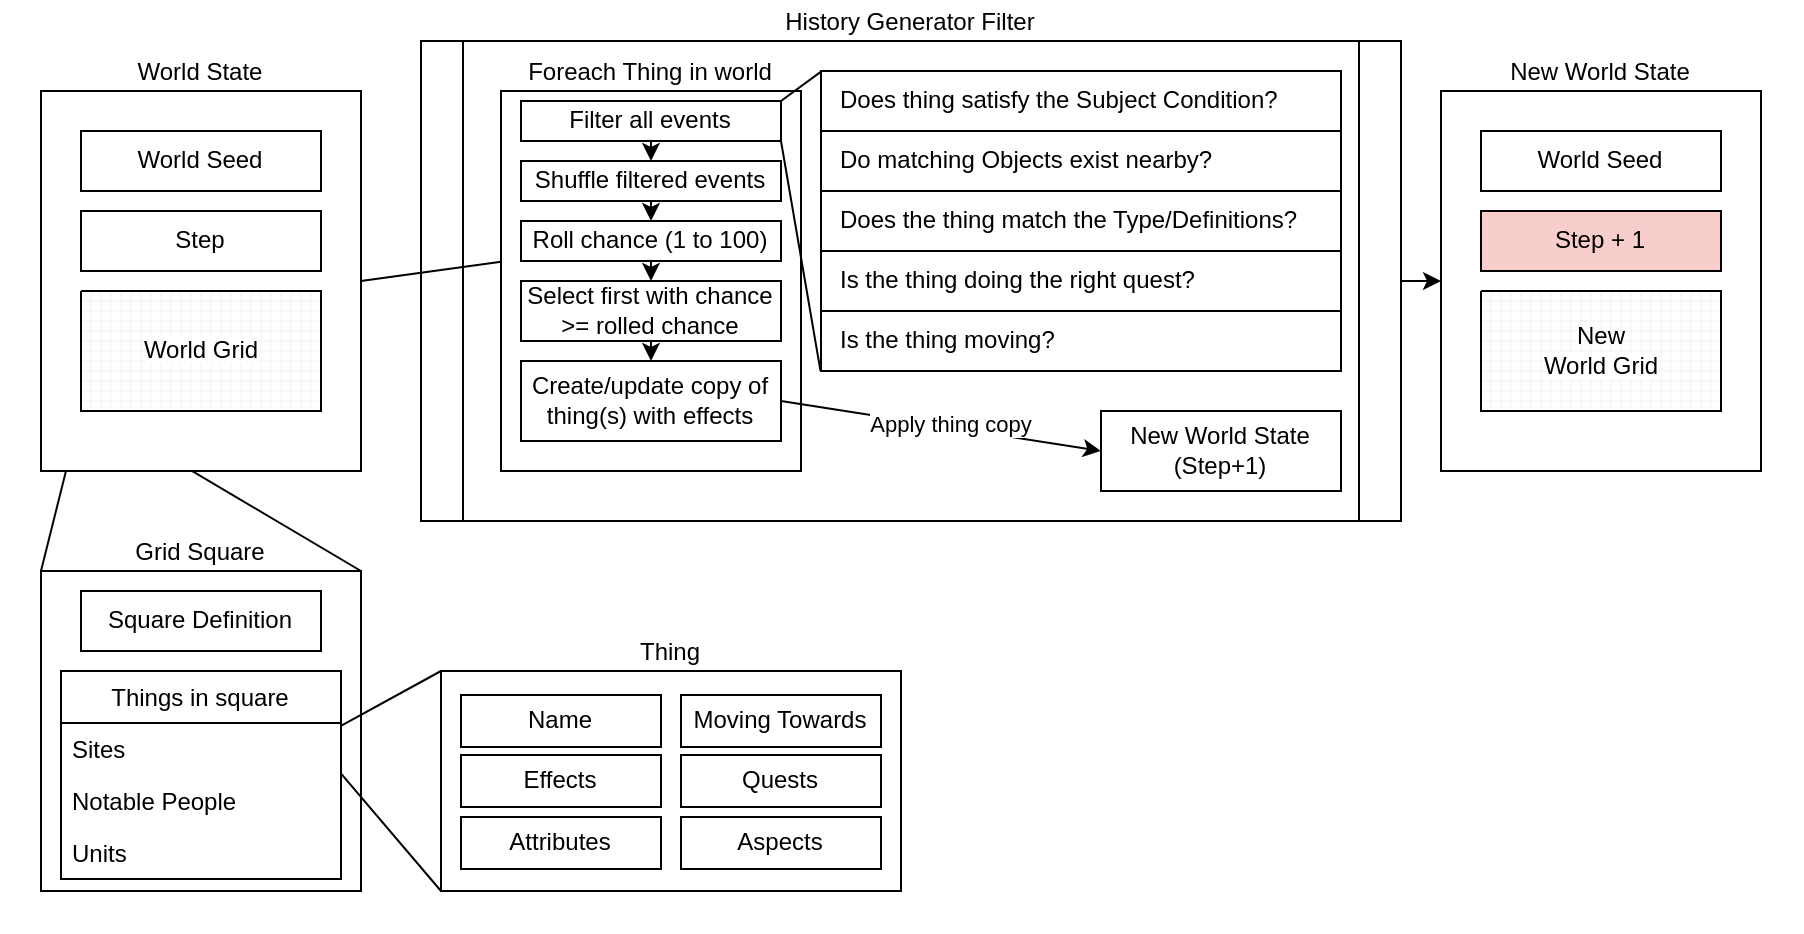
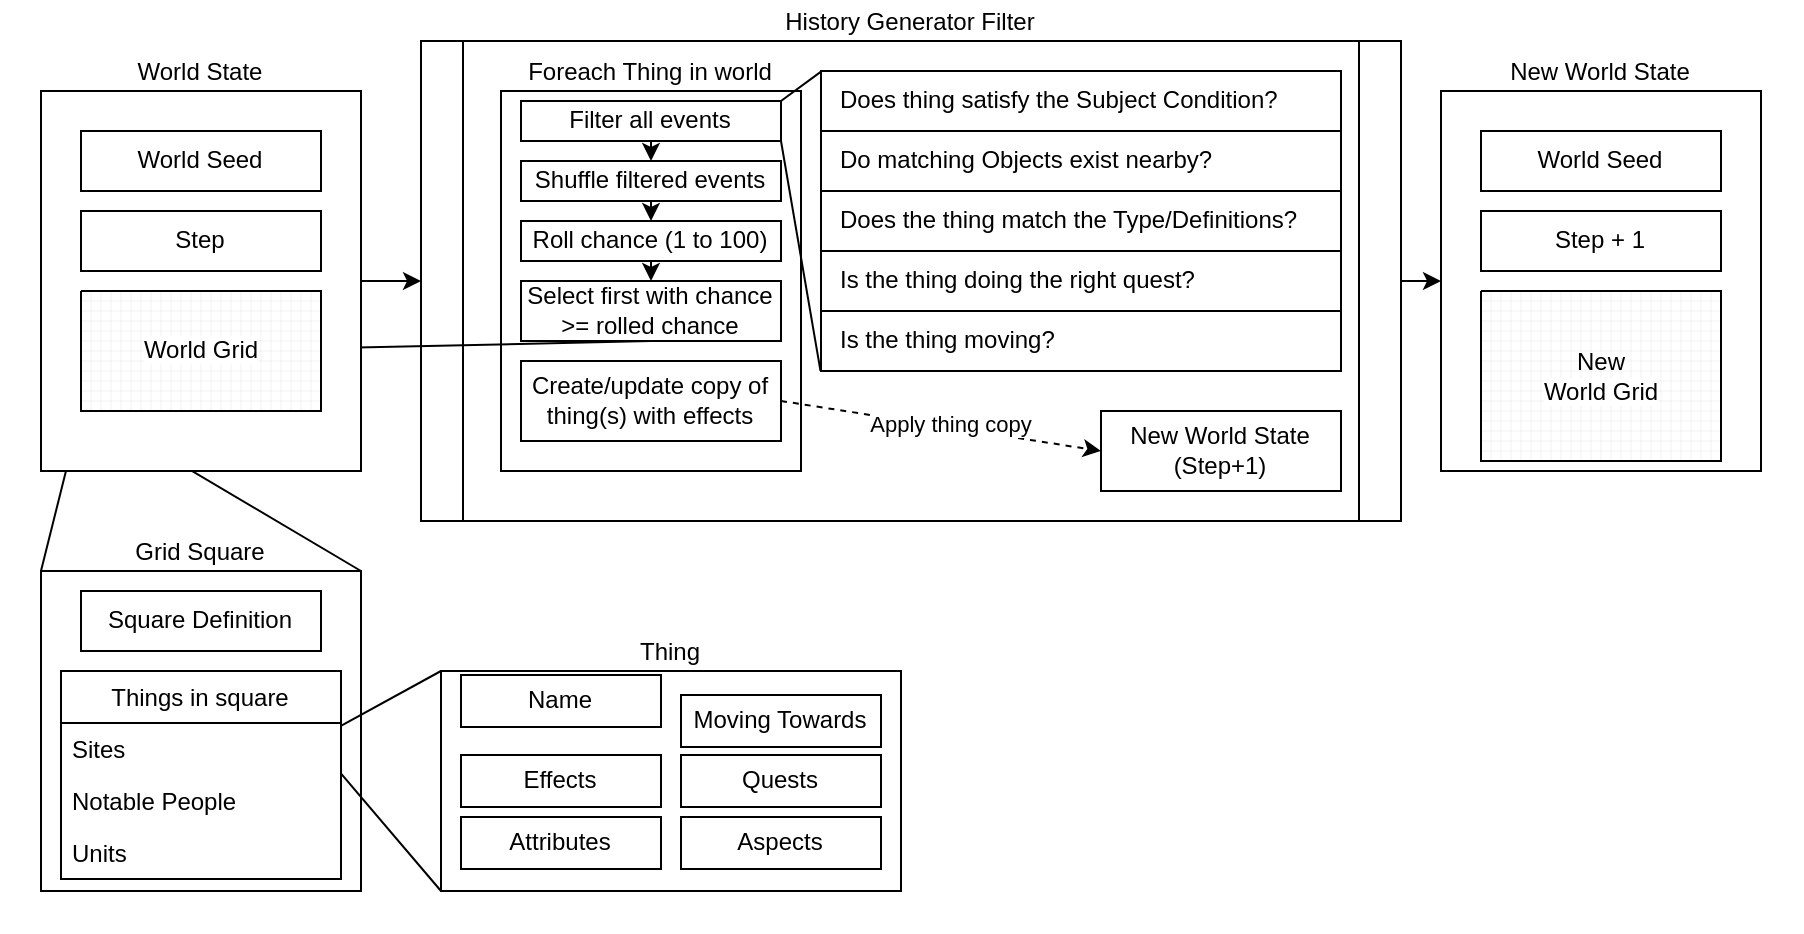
  <mxCell id="0" />
  <mxCell id="1" parent="0" />
  <mxCell id="2" style="edgeStyle=orthogonalEdgeStyle;rounded=0;orthogonalLoop=1;jettySize=auto;html=1;" parent="1" source="3" edge="1"><mxGeometry relative="1" as="geometry"><mxPoint x="720" y="139.966" as="targetPoint" /></mxGeometry></mxCell>
  <mxCell id="3" value="&lt;div&gt;History Generator Filter&lt;/div&gt;" style="shape=process;whiteSpace=wrap;html=1;backgroundOutline=1;labelPosition=center;verticalLabelPosition=top;align=center;verticalAlign=bottom;size=0.042;" parent="1" vertex="1"><mxGeometry x="210" y="20" width="490" height="240" as="geometry" /></mxCell>
  <mxCell id="4" value="&lt;div&gt;Grid Square&lt;/div&gt;" style="rounded=0;whiteSpace=wrap;html=1;labelPosition=center;verticalLabelPosition=top;align=center;verticalAlign=bottom;" parent="1" vertex="1"><mxGeometry x="20" y="285" width="160" height="160" as="geometry" /></mxCell>
  <mxCell id="5" value="" style="endArrow=none;html=1;entryX=0;entryY=1;entryDx=0;entryDy=0;entryPerimeter=0;" parent="1" target="46" edge="1"><mxGeometry width="50" height="50" relative="1" as="geometry"><mxPoint x="20" y="285" as="sourcePoint" /><mxPoint x="70" y="235" as="targetPoint" /></mxGeometry></mxCell>
  <mxCell id="6" value="" style="endArrow=none;html=1;entryX=0.038;entryY=0.997;entryDx=0;entryDy=0;entryPerimeter=0;" parent="1" target="46" edge="1"><mxGeometry width="50" height="50" relative="1" as="geometry"><mxPoint x="180" y="285" as="sourcePoint" /><mxPoint x="48" y="207" as="targetPoint" /></mxGeometry></mxCell>
  <mxCell id="7" value="Square Definition" style="rounded=0;whiteSpace=wrap;html=1;" parent="1" vertex="1"><mxGeometry x="40" y="295" width="120" height="30" as="geometry" /></mxCell>
  <mxCell id="8" value="Things in square" style="swimlane;fontStyle=0;childLayout=stackLayout;horizontal=1;startSize=26;fillColor=none;horizontalStack=0;resizeParent=1;resizeParentMax=0;resizeLast=0;collapsible=1;marginBottom=0;" parent="1" vertex="1"><mxGeometry x="30" y="335" width="140" height="104" as="geometry"><mxRectangle x="50" y="570" width="130" height="26" as="alternateBounds" /></mxGeometry></mxCell>
  <mxCell id="9" value="Sites" style="text;strokeColor=none;fillColor=none;align=left;verticalAlign=top;spacingLeft=4;spacingRight=4;overflow=hidden;rotatable=0;points=[[0,0.5],[1,0.5]];portConstraint=eastwest;" parent="8" vertex="1"><mxGeometry y="26" width="140" height="26" as="geometry" /></mxCell>
  <mxCell id="10" value="Notable People" style="text;strokeColor=none;fillColor=none;align=left;verticalAlign=top;spacingLeft=4;spacingRight=4;overflow=hidden;rotatable=0;points=[[0,0.5],[1,0.5]];portConstraint=eastwest;" parent="8" vertex="1"><mxGeometry y="52" width="140" height="26" as="geometry" /></mxCell>
  <mxCell id="11" value="Units" style="text;strokeColor=none;fillColor=none;align=left;verticalAlign=top;spacingLeft=4;spacingRight=4;overflow=hidden;rotatable=0;points=[[0,0.5],[1,0.5]];portConstraint=eastwest;" parent="8" vertex="1"><mxGeometry y="78" width="140" height="26" as="geometry" /></mxCell>
  <mxCell id="12" value="&lt;div&gt;Thing&lt;/div&gt;" style="rounded=0;whiteSpace=wrap;html=1;labelPosition=center;verticalLabelPosition=top;align=center;verticalAlign=bottom;" parent="1" vertex="1"><mxGeometry x="220" y="335" width="230" height="110" as="geometry" /></mxCell>
- <mxCell id="13" value="Name" style="rounded=0;whiteSpace=wrap;html=1;" parent="1" vertex="1"><mxGeometry x="230" y="347" width="100" height="26" as="geometry" /></mxCell>
+ <mxCell id="13" value="Name" style="rounded=0;whiteSpace=wrap;html=1;" parent="1" vertex="1"><mxGeometry x="230" y="337" width="100" height="26" as="geometry" /></mxCell>
  <mxCell id="14" value="Effects" style="rounded=0;whiteSpace=wrap;html=1;" parent="1" vertex="1"><mxGeometry x="230" y="377" width="100" height="26" as="geometry" /></mxCell>
  <mxCell id="15" value="Attributes" style="rounded=0;whiteSpace=wrap;html=1;" parent="1" vertex="1"><mxGeometry x="230" y="408" width="100" height="26" as="geometry" /></mxCell>
  <mxCell id="16" value="" style="endArrow=none;html=1;entryX=0;entryY=0;entryDx=0;entryDy=0;exitX=0.998;exitY=0.06;exitDx=0;exitDy=0;exitPerimeter=0;" parent="1" source="9" target="12" edge="1"><mxGeometry width="50" height="50" relative="1" as="geometry"><mxPoint x="270" y="455" as="sourcePoint" /><mxPoint x="320" y="405" as="targetPoint" /></mxGeometry></mxCell>
  <mxCell id="17" value="" style="endArrow=none;html=1;exitX=0;exitY=1;exitDx=0;exitDy=0;entryX=0.998;entryY=-0.042;entryDx=0;entryDy=0;entryPerimeter=0;" parent="1" source="12" target="10" edge="1"><mxGeometry width="50" height="50" relative="1" as="geometry"><mxPoint x="270" y="455" as="sourcePoint" /><mxPoint x="320" y="405" as="targetPoint" /></mxGeometry></mxCell>
- <mxCell id="18" value="" style="endArrow=classic;html=1;exitX=1;exitY=0.5;exitDx=0;exitDy=0;" parent="1" source="45" target="22" edge="1"><mxGeometry width="50" height="50" relative="1" as="geometry"><mxPoint x="360" y="225" as="sourcePoint" /><mxPoint x="410" y="175" as="targetPoint" /></mxGeometry></mxCell>
+ <mxCell id="18" value="" style="endArrow=classic;html=1;exitX=1;exitY=0.5;exitDx=0;exitDy=0;entryX=0;entryY=0.5;entryDx=0;entryDy=0;" parent="1" source="45" target="3" edge="1"><mxGeometry width="50" height="50" relative="1" as="geometry"><mxPoint x="360" y="225" as="sourcePoint" /><mxPoint x="410" y="175" as="targetPoint" /></mxGeometry></mxCell>
  <mxCell id="19" value="New World State (Step+1)" style="rounded=0;whiteSpace=wrap;html=1;" parent="1" vertex="1"><mxGeometry x="550" y="205" width="120" height="40" as="geometry" /></mxCell>
  <mxCell id="20" value="" style="group;labelPosition=center;verticalLabelPosition=top;align=center;verticalAlign=bottom;" parent="1" vertex="1" connectable="0"><mxGeometry x="250" y="45" width="150" height="190" as="geometry" /></mxCell>
  <mxCell id="21" value="Foreach Thing in world" style="rounded=0;whiteSpace=wrap;html=1;labelPosition=center;verticalLabelPosition=top;align=center;verticalAlign=bottom;" parent="20" vertex="1"><mxGeometry width="150" height="190" as="geometry" /></mxCell>
  <mxCell id="22" value="Roll chance (1 to 100)" style="rounded=0;whiteSpace=wrap;html=1;" parent="20" vertex="1"><mxGeometry x="10" y="65" width="130" height="20" as="geometry" /></mxCell>
  <mxCell id="23" value="Filter all events" style="rounded=0;whiteSpace=wrap;html=1;" parent="20" vertex="1"><mxGeometry x="10" y="5" width="130" height="20" as="geometry" /></mxCell>
  <mxCell id="24" value="Shuffle filtered events" style="rounded=0;whiteSpace=wrap;html=1;" parent="20" vertex="1"><mxGeometry x="10" y="35" width="130" height="20" as="geometry" /></mxCell>
  <mxCell id="25" value="Select first with chance &amp;gt;= rolled chance" style="rounded=0;whiteSpace=wrap;html=1;" parent="20" vertex="1"><mxGeometry x="10" y="95" width="130" height="30" as="geometry" /></mxCell>
  <mxCell id="26" value="Create/update copy of thing(s) with effects" style="rounded=0;whiteSpace=wrap;html=1;" parent="20" vertex="1"><mxGeometry x="10" y="135" width="130" height="40" as="geometry" /></mxCell>
  <mxCell id="27" value="" style="endArrow=classic;html=1;exitX=0.5;exitY=1;exitDx=0;exitDy=0;" parent="20" source="23" target="24" edge="1"><mxGeometry width="50" height="50" relative="1" as="geometry"><mxPoint x="380" y="370" as="sourcePoint" /><mxPoint x="430" y="320" as="targetPoint" /></mxGeometry></mxCell>
  <mxCell id="28" value="" style="endArrow=classic;html=1;exitX=0.5;exitY=1;exitDx=0;exitDy=0;entryX=0.5;entryY=0;entryDx=0;entryDy=0;" parent="20" source="24" target="22" edge="1"><mxGeometry width="50" height="50" relative="1" as="geometry"><mxPoint x="380" y="370" as="sourcePoint" /><mxPoint x="430" y="320" as="targetPoint" /></mxGeometry></mxCell>
  <mxCell id="29" value="" style="endArrow=classic;html=1;exitX=0.5;exitY=1;exitDx=0;exitDy=0;entryX=0.5;entryY=0;entryDx=0;entryDy=0;" parent="20" source="22" target="25" edge="1"><mxGeometry width="50" height="50" relative="1" as="geometry"><mxPoint x="380" y="370" as="sourcePoint" /><mxPoint x="430" y="320" as="targetPoint" /></mxGeometry></mxCell>
- <mxCell id="30" value="" style="endArrow=classic;html=1;exitX=0.5;exitY=1;exitDx=0;exitDy=0;entryX=0.5;entryY=0;entryDx=0;entryDy=0;" parent="20" source="25" target="26" edge="1"><mxGeometry width="50" height="50" relative="1" as="geometry"><mxPoint x="380" y="370" as="sourcePoint" /><mxPoint x="430" y="320" as="targetPoint" /></mxGeometry></mxCell>
+ <mxCell id="30" value="" style="endArrow=classic;html=1;exitX=0.5;exitY=1;exitDx=0;exitDy=0;" parent="20" source="25" target="46" edge="1"><mxGeometry width="50" height="50" relative="1" as="geometry"><mxPoint x="380" y="370" as="sourcePoint" /><mxPoint x="430" y="320" as="targetPoint" /></mxGeometry></mxCell>
  <mxCell id="31" value="" style="html=1;shadow=0;dashed=0;shape=mxgraph.bootstrap.rrect;rSize=0;html=1;whiteSpace=wrap;fillColor=#FFFFFF;fontColor=#000000;strokeWidth=1;perimeterSpacing=1;fillOpacity=100;" parent="1" vertex="1"><mxGeometry x="410" y="35" width="260" height="150" as="geometry" /></mxCell>
  <mxCell id="32" value="Does thing satisfy the Subject Condition?" style="strokeColor=inherit;fillColor=inherit;gradientColor=inherit;fontColor=inherit;html=1;shadow=0;dashed=0;shape=mxgraph.bootstrap.topButton;rSize=0;perimeter=none;whiteSpace=wrap;resizeWidth=1;align=left;spacing=10;" parent="31" vertex="1"><mxGeometry width="260" height="30" relative="1" as="geometry" /></mxCell>
  <mxCell id="33" value="Do matching Objects exist nearby?" style="strokeColor=inherit;fillColor=inherit;gradientColor=inherit;fontColor=inherit;html=1;shadow=0;dashed=0;perimeter=none;whiteSpace=wrap;resizeWidth=1;align=left;spacing=10;" parent="31" vertex="1"><mxGeometry width="260" height="30" relative="1" as="geometry"><mxPoint y="30" as="offset" /></mxGeometry></mxCell>
  <mxCell id="34" value="Does the thing match the Type/Definitions?" style="strokeColor=inherit;fillColor=inherit;gradientColor=inherit;fontColor=inherit;html=1;shadow=0;dashed=0;perimeter=none;whiteSpace=wrap;resizeWidth=1;align=left;spacing=10;" parent="31" vertex="1"><mxGeometry width="260" height="30" relative="1" as="geometry"><mxPoint y="60" as="offset" /></mxGeometry></mxCell>
  <mxCell id="35" value="Is the thing doing the right quest?" style="strokeColor=inherit;fillColor=inherit;gradientColor=inherit;fontColor=inherit;html=1;shadow=0;dashed=0;perimeter=none;whiteSpace=wrap;resizeWidth=1;align=left;spacing=10;" parent="31" vertex="1"><mxGeometry width="260" height="30" relative="1" as="geometry"><mxPoint y="90" as="offset" /></mxGeometry></mxCell>
  <mxCell id="36" value="Is the thing moving?" style="strokeColor=inherit;fillColor=inherit;gradientColor=inherit;fontColor=inherit;html=1;shadow=0;dashed=0;shape=mxgraph.bootstrap.bottomButton;rSize=0;perimeter=none;whiteSpace=wrap;resizeWidth=1;resizeHeight=0;align=left;spacing=10;" parent="31" vertex="1"><mxGeometry y="1" width="260" height="30" relative="1" as="geometry"><mxPoint y="-30" as="offset" /></mxGeometry></mxCell>
  <mxCell id="37" value="" style="endArrow=none;html=1;exitX=1;exitY=0;exitDx=0;exitDy=0;entryX=0.002;entryY=-0.002;entryDx=0;entryDy=0;entryPerimeter=0;" parent="1" source="23" target="32" edge="1"><mxGeometry width="50" height="50" relative="1" as="geometry"><mxPoint x="360" y="135" as="sourcePoint" /><mxPoint x="410" y="85" as="targetPoint" /></mxGeometry></mxCell>
  <mxCell id="38" value="" style="endArrow=none;html=1;exitX=1;exitY=1;exitDx=0;exitDy=0;entryX=-0.001;entryY=0.998;entryDx=0;entryDy=0;entryPerimeter=0;" parent="1" source="23" target="36" edge="1"><mxGeometry width="50" height="50" relative="1" as="geometry"><mxPoint x="360" y="135" as="sourcePoint" /><mxPoint x="410" y="85" as="targetPoint" /></mxGeometry></mxCell>
- <mxCell id="39" value="" style="endArrow=classic;html=1;exitX=1;exitY=0.5;exitDx=0;exitDy=0;entryX=0;entryY=0.5;entryDx=0;entryDy=0;" parent="1" source="26" target="19" edge="1"><mxGeometry width="50" height="50" relative="1" as="geometry"><mxPoint x="530" y="135" as="sourcePoint" /><mxPoint x="580" y="85" as="targetPoint" /></mxGeometry></mxCell>
+ <mxCell id="39" value="" style="endArrow=classic;html=1;exitX=1;exitY=0.5;exitDx=0;exitDy=0;entryX=0;entryY=0.5;entryDx=0;entryDy=0;dashed=1;" parent="1" source="26" target="19" edge="1"><mxGeometry width="50" height="50" relative="1" as="geometry"><mxPoint x="530" y="135" as="sourcePoint" /><mxPoint x="580" y="85" as="targetPoint" /></mxGeometry></mxCell>
  <mxCell id="40" value="Apply thing copy" style="edgeLabel;html=1;align=center;verticalAlign=middle;resizable=0;points=[];" parent="39" vertex="1" connectable="0"><mxGeometry x="0.044" y="2" relative="1" as="geometry"><mxPoint as="offset" /></mxGeometry></mxCell>
  <mxCell id="41" value="Moving Towards" style="rounded=0;whiteSpace=wrap;html=1;" parent="1" vertex="1"><mxGeometry x="340" y="347" width="100" height="26" as="geometry" /></mxCell>
  <mxCell id="42" value="Quests" style="rounded=0;whiteSpace=wrap;html=1;" parent="1" vertex="1"><mxGeometry x="340" y="377" width="100" height="26" as="geometry" /></mxCell>
  <mxCell id="43" value="Aspects" style="rounded=0;whiteSpace=wrap;html=1;" parent="1" vertex="1"><mxGeometry x="340" y="408" width="100" height="26" as="geometry" /></mxCell>
  <mxCell id="44" value="" style="group" vertex="1" connectable="0" parent="1"><mxGeometry x="20" y="45" width="160" height="190" as="geometry" /></mxCell>
  <mxCell id="45" value="World State" style="rounded=0;whiteSpace=wrap;html=1;labelPosition=center;verticalLabelPosition=top;align=center;verticalAlign=bottom;" parent="44" vertex="1"><mxGeometry width="160" height="190" as="geometry" /></mxCell>
  <mxCell id="46" value="&lt;div&gt;&lt;span style=&quot;background-color: rgb(255 , 255 , 255)&quot;&gt;World Grid&lt;/span&gt;&lt;/div&gt;" style="verticalLabelPosition=middle;verticalAlign=middle;html=1;shape=mxgraph.basic.patternFillRect;fillStyle=grid;step=5;fillStrokeWidth=0.2;fillStrokeColor=#dddddd;labelPosition=center;align=center;" parent="44" vertex="1"><mxGeometry x="20" y="100" width="120" height="60" as="geometry" /></mxCell>
  <mxCell id="47" value="World Seed" style="rounded=0;whiteSpace=wrap;html=1;" parent="44" vertex="1"><mxGeometry x="20" y="20" width="120" height="30" as="geometry" /></mxCell>
  <mxCell id="48" value="Step" style="rounded=0;whiteSpace=wrap;html=1;" parent="44" vertex="1"><mxGeometry x="20" y="60" width="120" height="30" as="geometry" /></mxCell>
  <mxCell id="49" value="" style="group" vertex="1" connectable="0" parent="1"><mxGeometry x="720" y="45" width="160" height="190" as="geometry" /></mxCell>
  <mxCell id="50" value="&lt;div&gt;New World State&lt;/div&gt;" style="rounded=0;whiteSpace=wrap;html=1;labelPosition=center;verticalLabelPosition=top;align=center;verticalAlign=bottom;" vertex="1" parent="49"><mxGeometry width="160" height="190" as="geometry" /></mxCell>
- <mxCell id="51" value="New&lt;br&gt;&lt;div&gt;&lt;span style=&quot;background-color: rgb(255 , 255 , 255)&quot;&gt;World Grid&lt;/span&gt;&lt;/div&gt;" style="verticalLabelPosition=middle;verticalAlign=middle;html=1;shape=mxgraph.basic.patternFillRect;fillStyle=grid;step=5;fillStrokeWidth=0.2;fillStrokeColor=#dddddd;labelPosition=center;align=center;" vertex="1" parent="49"><mxGeometry x="20" y="100" width="120" height="60" as="geometry" /></mxCell>
+ <mxCell id="51" value="New&lt;br&gt;&lt;div&gt;&lt;span style=&quot;background-color: rgb(255 , 255 , 255)&quot;&gt;World Grid&lt;/span&gt;&lt;/div&gt;" style="verticalLabelPosition=middle;verticalAlign=middle;html=1;shape=mxgraph.basic.patternFillRect;fillStyle=grid;step=5;fillStrokeWidth=0.2;fillStrokeColor=#dddddd;labelPosition=center;align=center;" vertex="1" parent="49"><mxGeometry x="20" y="100" width="120" height="85" as="geometry" /></mxCell>
  <mxCell id="52" value="World Seed" style="rounded=0;whiteSpace=wrap;html=1;" vertex="1" parent="49"><mxGeometry x="20" y="20" width="120" height="30" as="geometry" /></mxCell>
- <mxCell id="53" value="&lt;div&gt;Step + 1&lt;/div&gt;" style="rounded=0;whiteSpace=wrap;html=1;fillColor=#f8cecc;" vertex="1" parent="49"><mxGeometry x="20" y="60" width="120" height="30" as="geometry" /></mxCell>
+ <mxCell id="53" value="&lt;div&gt;Step + 1&lt;/div&gt;" style="rounded=0;whiteSpace=wrap;html=1;" vertex="1" parent="49"><mxGeometry x="20" y="60" width="120" height="30" as="geometry" /></mxCell>
